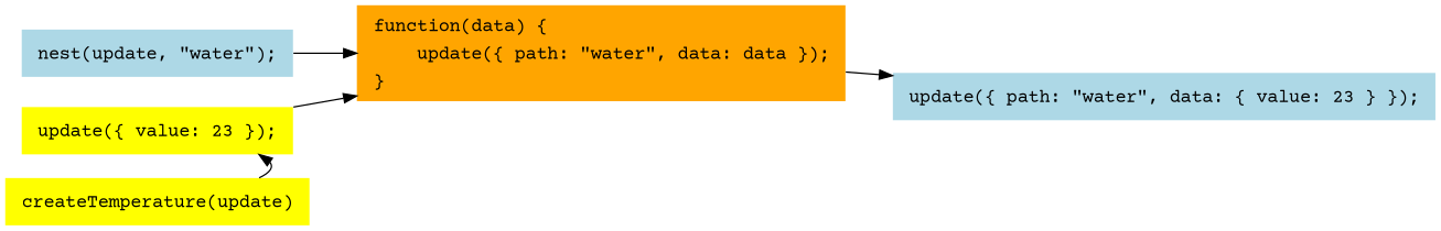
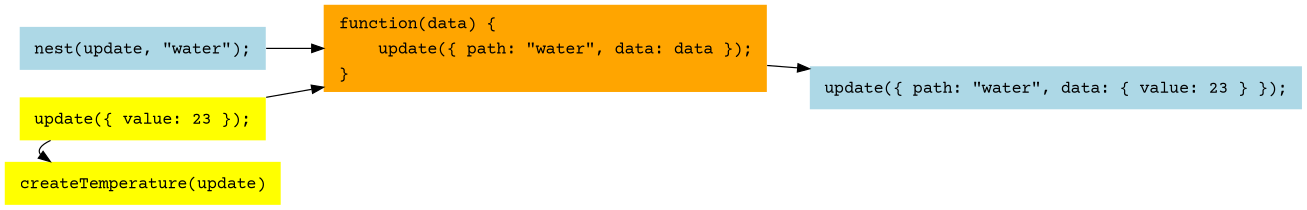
  digraph {
    fontname="Courier Prime"
    rankdir=LR
    node [fillcolor=yellow fontname="Courier Prime" shape=plaintext style=filled]
    edge [fontname="Courier Prime"]
    n1 [label=<     <table border="0">       <tr><td>createTemperature(update)</td></tr>     </table>   >]
    n2 [label=<     <table border="0">       <tr><td>update({ value: 23 });</td></tr>     </table>   >]
    n3 [fillcolor=orange label=<     <table border="0">       <tr><td align="left">function(data) {</td></tr>       <tr><td align="left">    update({ path: "water", data: data });</td></tr>       <tr><td align="left">}</td></tr>     </table>   >]
    n4 [fillcolor=lightblue label=<     <table border="0">       <tr>         <td>update({ path: "water", data: { value: 23 } });</td>       </tr>     </table>   >]
    n5 [fillcolor=lightblue label=<     <table border="0">       <tr>         <td>nest(update, "water");</td>       </tr>     </table>   >]
    subgraph sub_1 {
      rank=same
      n1
      n2
    }
-   n1 -> n2
+   n2 -> n1
    n2 -> n3
    n2 -> n4 [style=invis]
    n3 -> n4
    n5 -> n3
  }
